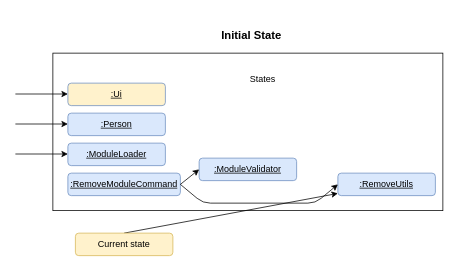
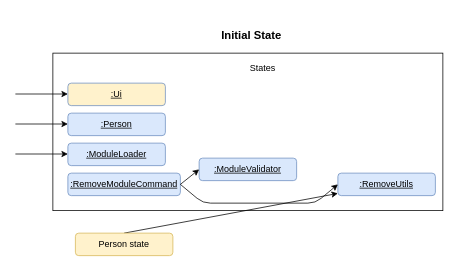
  <mxCell id="0" />
  <mxCell id="1" parent="0" />
  <mxCell id="2" value="&lt;font style=&quot;font-size: 15px&quot;&gt;&lt;b&gt;Initial State&lt;/b&gt;&lt;/font&gt;" style="text;html=1;strokeColor=none;fillColor=none;align=center;verticalAlign=middle;whiteSpace=wrap;rounded=0;" vertex="1" parent="1"><mxGeometry x="290" y="20" width="90" height="50" as="geometry" /></mxCell>
  <mxCell id="3" value="" style="rounded=0;whiteSpace=wrap;html=1;" vertex="1" parent="1"><mxGeometry x="70" y="70" width="520" height="210" as="geometry" /></mxCell>
- <mxCell id="4" value="States" style="text;html=1;strokeColor=none;fillColor=none;align=center;verticalAlign=middle;whiteSpace=wrap;rounded=0;" vertex="1" parent="1"><mxGeometry x="330" y="95" width="40" height="20" as="geometry" /></mxCell>
+ <mxCell id="4" value="States" style="text;html=1;strokeColor=none;fillColor=none;align=center;verticalAlign=middle;whiteSpace=wrap;rounded=0;" vertex="1" parent="1"><mxGeometry x="330" y="80" width="40" height="20" as="geometry" /></mxCell>
  <mxCell id="5" value=":Ui" style="rounded=1;whiteSpace=wrap;html=1;fillColor=#fff2cc;strokeColor=#6c8ebf;fontStyle=4;" vertex="1" parent="1"><mxGeometry x="90" y="110" width="130" height="30" as="geometry" /></mxCell>
  <mxCell id="6" value=":Person" style="rounded=1;whiteSpace=wrap;html=1;fillColor=#dae8fc;strokeColor=#6c8ebf;fontStyle=4" vertex="1" parent="1"><mxGeometry x="90" y="150" width="130" height="30" as="geometry" /></mxCell>
  <mxCell id="7" value=":ModuleLoader" style="rounded=1;whiteSpace=wrap;html=1;fillColor=#dae8fc;strokeColor=#6c8ebf;fontStyle=4" vertex="1" parent="1"><mxGeometry x="90" y="190" width="130" height="30" as="geometry" /></mxCell>
  <mxCell id="8" value=":RemoveModuleCommand" style="rounded=1;whiteSpace=wrap;html=1;fillColor=#dae8fc;strokeColor=#6c8ebf;fontStyle=4" vertex="1" parent="1"><mxGeometry x="90" y="230" width="150" height="30" as="geometry" /></mxCell>
  <mxCell id="9" value=":ModuleValidator" style="rounded=1;whiteSpace=wrap;html=1;fillColor=#dae8fc;strokeColor=#6c8ebf;fontStyle=4" vertex="1" parent="1"><mxGeometry x="265" y="210" width="130" height="30" as="geometry" /></mxCell>
  <mxCell id="10" value=":RemoveUtils" style="rounded=1;whiteSpace=wrap;html=1;fillColor=#dae8fc;strokeColor=#6c8ebf;fontStyle=4" vertex="1" parent="1"><mxGeometry x="450" y="230" width="130" height="30" as="geometry" /></mxCell>
  <mxCell id="11" value="" style="endArrow=classic;html=1;" edge="1" parent="1"><mxGeometry width="50" height="50" relative="1" as="geometry"><mxPoint x="20" y="124.5" as="sourcePoint" /><mxPoint x="90" y="124.5" as="targetPoint" /></mxGeometry></mxCell>
  <mxCell id="12" value="" style="endArrow=classic;html=1;exitX=0.5;exitY=0;exitDx=0;exitDy=0;" edge="1" parent="1" target="10" source="15"><mxGeometry width="50" height="50" relative="1" as="geometry"><mxPoint x="155" y="310" as="sourcePoint" /><mxPoint x="190" y="300" as="targetPoint" /></mxGeometry></mxCell>
  <mxCell id="13" value="" style="endArrow=classic;html=1;" edge="1" parent="1"><mxGeometry width="50" height="50" relative="1" as="geometry"><mxPoint x="20" y="164.5" as="sourcePoint" /><mxPoint x="90" y="164.5" as="targetPoint" /></mxGeometry></mxCell>
  <mxCell id="14" value="" style="endArrow=classic;html=1;" edge="1" parent="1"><mxGeometry width="50" height="50" relative="1" as="geometry"><mxPoint x="20" y="204.5" as="sourcePoint" /><mxPoint x="90" y="204.5" as="targetPoint" /></mxGeometry></mxCell>
- <mxCell id="15" value="Current state" style="rounded=1;whiteSpace=wrap;html=1;fillColor=#fff2cc;strokeColor=#d6b656;fontStyle=0" vertex="1" parent="1"><mxGeometry x="100" y="310" width="130" height="30" as="geometry" /></mxCell>
+ <mxCell id="15" value="Person state" style="rounded=1;whiteSpace=wrap;html=1;fillColor=#fff2cc;strokeColor=#d6b656;fontStyle=0" vertex="1" parent="1"><mxGeometry x="100" y="310" width="130" height="30" as="geometry" /></mxCell>
  <mxCell id="16" value="" style="endArrow=classic;html=1;entryX=0;entryY=0.5;entryDx=0;entryDy=0;" edge="1" parent="1" target="9"><mxGeometry width="50" height="50" relative="1" as="geometry"><mxPoint x="240" y="245" as="sourcePoint" /><mxPoint x="270" y="245" as="targetPoint" /></mxGeometry></mxCell>
  <mxCell id="17" value="" style="endArrow=classic;html=1;entryX=0;entryY=0.5;entryDx=0;entryDy=0;exitX=1;exitY=0.5;exitDx=0;exitDy=0;" edge="1" parent="1" source="8" target="10"><mxGeometry width="50" height="50" relative="1" as="geometry"><mxPoint x="220" y="259" as="sourcePoint" /><mxPoint x="270" y="259" as="targetPoint" /><Array as="points"><mxPoint x="270" y="270" /><mxPoint x="420" y="270" /></Array></mxGeometry></mxCell>
